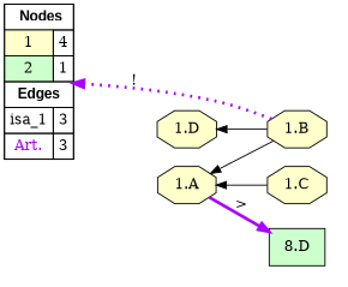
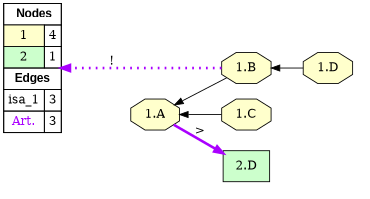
  digraph {
    rankdir=LR
    node [fillcolor="#FFFFCC" shape=octagon style=filled]
    edge [color="#000000" constraint=true dir=back penwidth=1 style=solid]
    n1 [fillcolor=white label=<   <TABLE BORDER="0" CELLBORDER="1" CELLSPACING="0" CELLPADDING="4">  <TR> <TD COLSPAN="2"><font face="Arial Black"> Nodes</font></TD> </TR>  <TR>   <TD bgcolor="#FFFFCC">1</TD>   <TD>4</TD>   </TR>  <TR>   <TD bgcolor="#CCFFCC">2</TD>   <TD>1</TD>   </TR>  <TR> <TD COLSPAN="2"><font face = "Arial Black"> Edges </font></TD> </TR>  <TR>   <TD><font color ="#000000">isa_1</font></TD>   <TD>3</TD>   </TR>  <TR>   <TD><font color ="#AA00FF">Art.</font></TD>   <TD>3</TD>   </TR>  </TABLE>   > margin=0 shape=box style=""]
    "1.D"
    "1.A"
    "1.B"
    "1.C"
-   "2.D" [fillcolor="#CCFFCC" shape=box label="8.D"]
+   "2.D" [fillcolor="#CCFFCC" shape=box]
    subgraph sub_1 {
      rank=min
      n1
    }
    subgraph cluster_2 {
      style=invis
      "1.D"
      "1.A"
      "1.B"
      "1.C"
    }
    subgraph cluster_3 {
      style=invis
      "2.D"
    }
    "1.A" -> "1.B"
    "1.A" -> "1.C"
    "1.A" -> "2.D" [color="#AA00FF" label=">" penwidth=3 dir=""]
    "1.B" -> n1 [color="#AA00FF" label="!" penwidth=3 style=dotted dir=""]
-   "1.D" -> "1.B"
+   "1.B" -> "1.D"
  }
